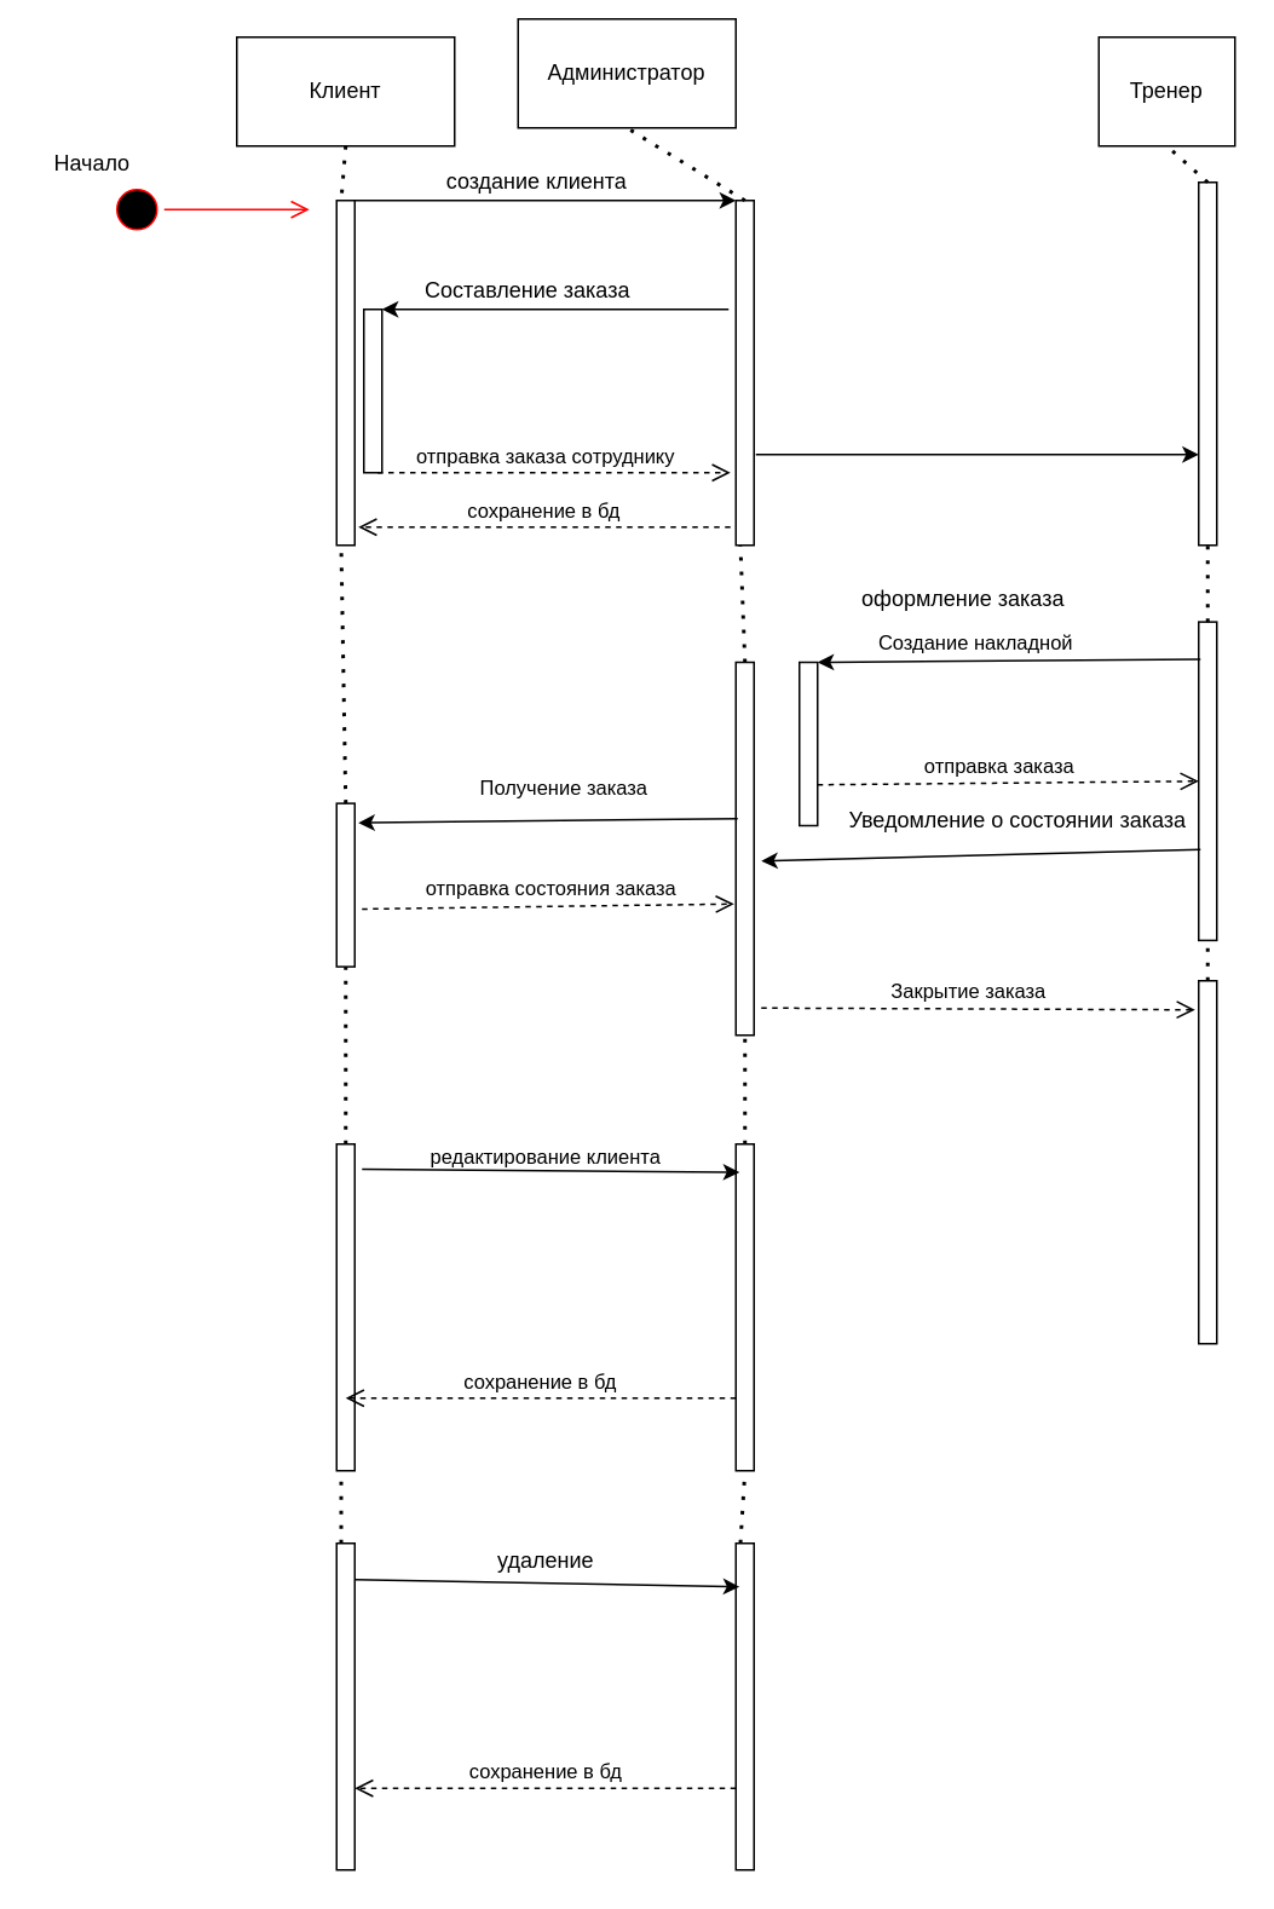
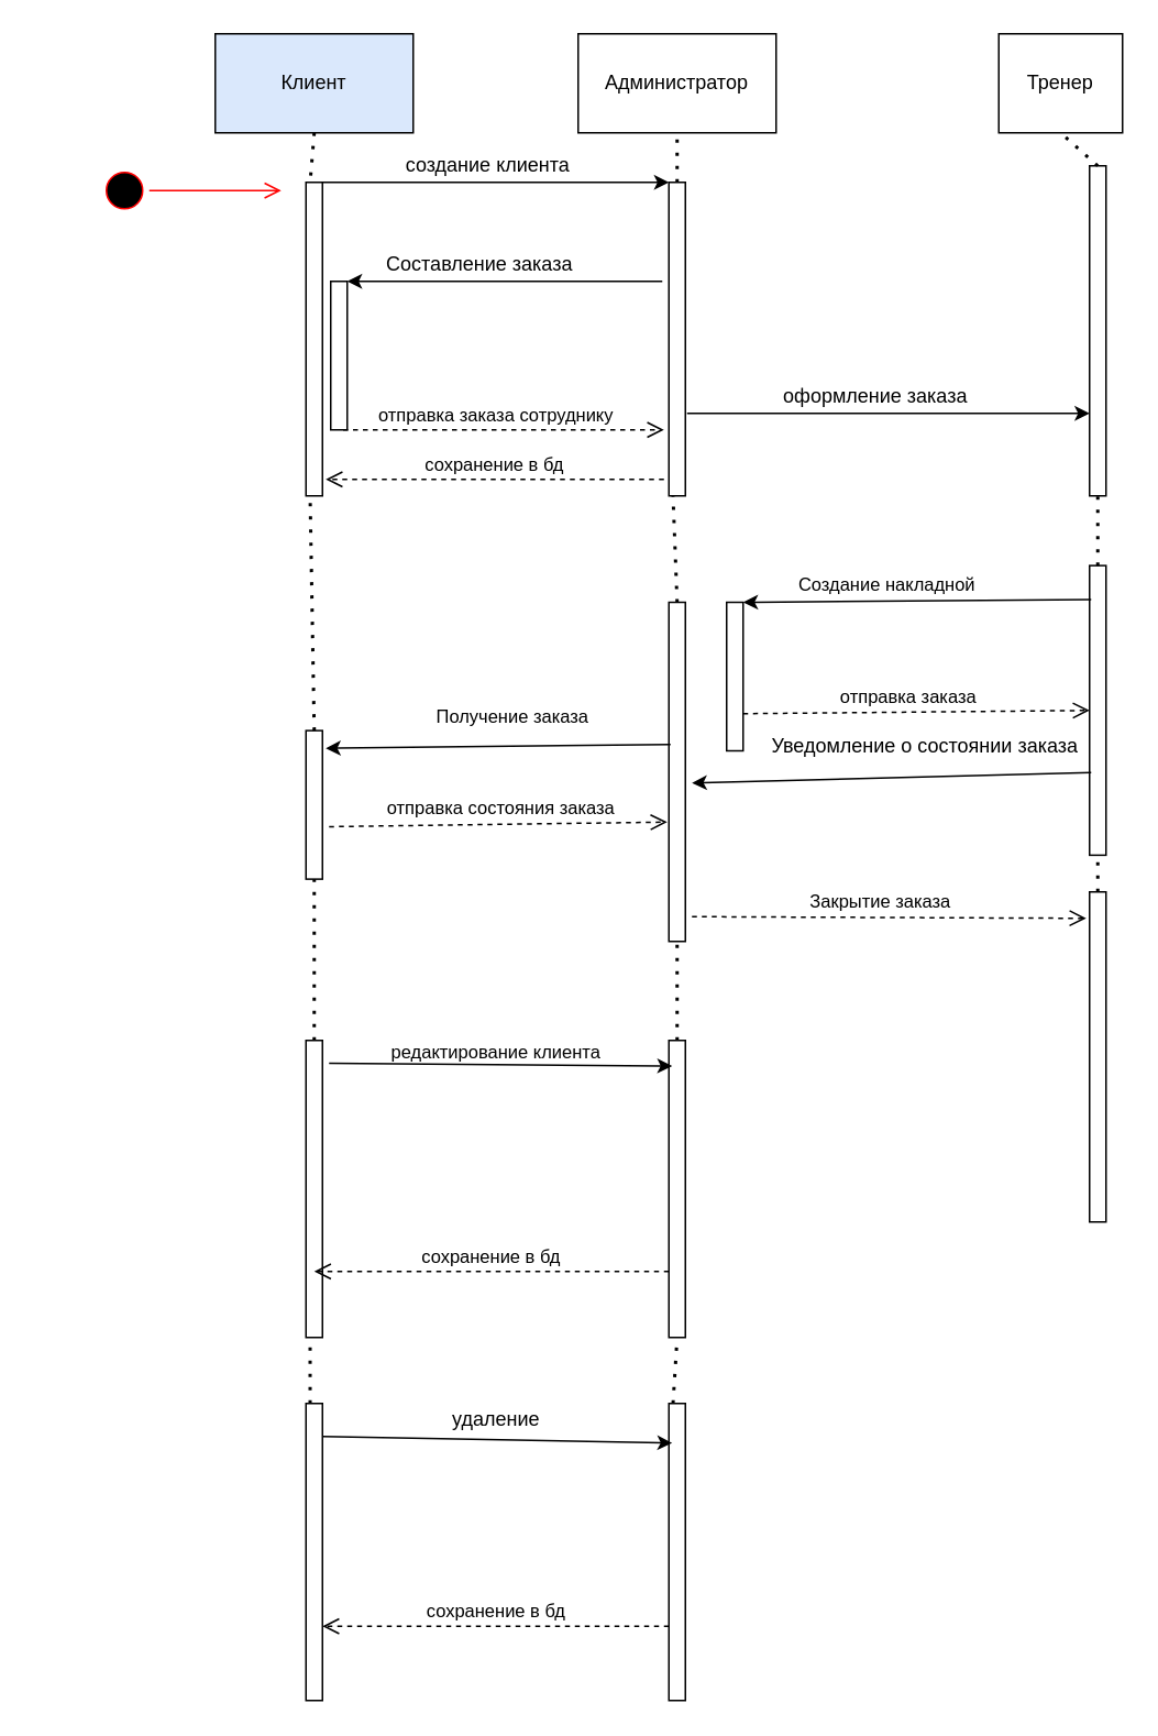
  <mxCell id="0" />
  <mxCell id="1" parent="0" />
- <mxCell id="2" value="Клиент" style="rounded=0;whiteSpace=wrap;html=1;" vertex="1" parent="1"><mxGeometry x="130" y="20" width="120" height="60" as="geometry" /></mxCell>
+ <mxCell id="2" value="Клиент" style="rounded=0;whiteSpace=wrap;html=1;fillColor=#dae8fc;" vertex="1" parent="1"><mxGeometry x="130" y="20" width="120" height="60" as="geometry" /></mxCell>
  <mxCell id="3" value="Тренер" style="rounded=0;whiteSpace=wrap;html=1;" vertex="1" parent="1"><mxGeometry x="605" y="20" width="75" height="60" as="geometry" /></mxCell>
- <mxCell id="4" value="Администратор" style="rounded=0;whiteSpace=wrap;html=1;" vertex="1" parent="1"><mxGeometry x="285" y="10" width="120" height="60" as="geometry" /></mxCell>
+ <mxCell id="4" value="Администратор" style="rounded=0;whiteSpace=wrap;html=1;" vertex="1" parent="1"><mxGeometry x="350" y="20" width="120" height="60" as="geometry" /></mxCell>
  <mxCell id="5" value="" style="rounded=0;whiteSpace=wrap;html=1;" vertex="1" parent="1"><mxGeometry x="405" y="110" width="10" height="190" as="geometry" /></mxCell>
  <mxCell id="6" value="" style="rounded=0;whiteSpace=wrap;html=1;" vertex="1" parent="1"><mxGeometry x="185" y="110" width="10" height="190" as="geometry" /></mxCell>
  <mxCell id="7" value="" style="rounded=0;whiteSpace=wrap;html=1;" vertex="1" parent="1"><mxGeometry x="660" y="100" width="10" height="200" as="geometry" /></mxCell>
  <mxCell id="8" value="" style="ellipse;html=1;shape=startState;fillColor=#000000;strokeColor=#ff0000;" vertex="1" parent="1"><mxGeometry x="60" y="100" width="30" height="30" as="geometry" /></mxCell>
  <mxCell id="9" value="" style="edgeStyle=orthogonalEdgeStyle;html=1;verticalAlign=bottom;endArrow=open;endSize=8;strokeColor=#ff0000;" edge="1" source="8" parent="1"><mxGeometry relative="1" as="geometry"><mxPoint x="170" y="115" as="targetPoint" /></mxGeometry></mxCell>
- <mxCell id="10" value="Начало" style="text;html=1;align=center;verticalAlign=middle;resizable=0;points=[];autosize=1;strokeColor=none;" vertex="1" parent="1"><mxGeometry y="80" width="60" height="20" as="geometry" x="20" /></mxCell>
  <mxCell id="11" value="" style="endArrow=classic;html=1;exitX=1;exitY=0;exitDx=0;exitDy=0;entryX=0;entryY=0;entryDx=0;entryDy=0;" edge="1" parent="1" source="6" target="5"><mxGeometry width="50" height="50" relative="1" as="geometry"><mxPoint x="470" y="160" as="sourcePoint" /><mxPoint x="520" y="110" as="targetPoint" /></mxGeometry></mxCell>
  <mxCell id="12" value="создание клиента" style="text;html=1;align=center;verticalAlign=middle;resizable=0;points=[];autosize=1;strokeColor=none;" vertex="1" parent="1"><mxGeometry x="240" y="90" width="110" height="20" as="geometry" /></mxCell>
  <mxCell id="13" value="" style="rounded=0;whiteSpace=wrap;html=1;" vertex="1" parent="1"><mxGeometry x="200" y="170" width="10" height="90" as="geometry" /></mxCell>
  <mxCell id="14" value="" style="endArrow=classic;html=1;entryX=1;entryY=0;entryDx=0;entryDy=0;" edge="1" parent="1" target="13"><mxGeometry width="50" height="50" relative="1" as="geometry"><mxPoint x="401" y="170" as="sourcePoint" /><mxPoint x="520" y="110" as="targetPoint" /></mxGeometry></mxCell>
  <mxCell id="15" value="отправка заказа сотруднику" style="html=1;verticalAlign=bottom;endArrow=open;dashed=1;endSize=8;exitX=0.75;exitY=1;exitDx=0;exitDy=0;" edge="1" parent="1" source="13"><mxGeometry x="-0.049" relative="1" as="geometry"><mxPoint x="530" y="140" as="sourcePoint" /><mxPoint x="402" y="260" as="targetPoint" /><mxPoint as="offset" /></mxGeometry></mxCell>
  <mxCell id="16" value="Составление заказа" style="text;html=1;align=center;verticalAlign=middle;resizable=0;points=[];autosize=1;strokeColor=none;" vertex="1" parent="1"><mxGeometry x="225" y="150" width="130" height="20" as="geometry" /></mxCell>
  <mxCell id="17" value="сохранение в бд" style="html=1;verticalAlign=bottom;endArrow=open;dashed=1;endSize=8;" edge="1" parent="1"><mxGeometry relative="1" as="geometry"><mxPoint x="402" y="290" as="sourcePoint" /><mxPoint x="197" y="290" as="targetPoint" /></mxGeometry></mxCell>
  <mxCell id="18" value="" style="endArrow=classic;html=1;entryX=0;entryY=0.75;entryDx=0;entryDy=0;" edge="1" parent="1" target="7"><mxGeometry width="50" height="50" relative="1" as="geometry"><mxPoint x="416" y="250" as="sourcePoint" /><mxPoint x="520" y="110" as="targetPoint" /></mxGeometry></mxCell>
- <mxCell id="19" value="оформление заказа" style="text;html=1;align=center;verticalAlign=middle;resizable=0;points=[];autosize=1;strokeColor=none;" vertex="1" parent="1"><mxGeometry x="465" y="320" width="130" height="20" as="geometry" /></mxCell>
+ <mxCell id="19" value="оформление заказа" style="text;html=1;align=center;verticalAlign=middle;resizable=0;points=[];autosize=1;strokeColor=none;" vertex="1" parent="1"><mxGeometry x="465" y="230" width="130" height="20" as="geometry" /></mxCell>
  <mxCell id="20" value="" style="rounded=0;whiteSpace=wrap;html=1;" vertex="1" parent="1"><mxGeometry x="185" y="630" width="10" height="180" as="geometry" /></mxCell>
  <mxCell id="21" value="" style="rounded=0;whiteSpace=wrap;html=1;" vertex="1" parent="1"><mxGeometry x="405" y="364.5" width="10" height="205.5" as="geometry" /></mxCell>
  <mxCell id="22" value="" style="rounded=0;whiteSpace=wrap;html=1;" vertex="1" parent="1"><mxGeometry x="405" y="630" width="10" height="180" as="geometry" /></mxCell>
  <mxCell id="23" value="" style="endArrow=classic;html=1;exitX=0.1;exitY=0.419;exitDx=0;exitDy=0;exitPerimeter=0;entryX=1.2;entryY=0.119;entryDx=0;entryDy=0;entryPerimeter=0;" edge="1" parent="1" source="21" target="25"><mxGeometry width="50" height="50" relative="1" as="geometry"><mxPoint x="470" y="460" as="sourcePoint" /><mxPoint x="220" y="470" as="targetPoint" /></mxGeometry></mxCell>
  <mxCell id="24" value="Получение заказа" style="edgeLabel;html=1;align=center;verticalAlign=middle;resizable=0;points=[];" vertex="1" connectable="0" parent="23"><mxGeometry x="-0.182" relative="1" as="geometry"><mxPoint x="-12" y="-18" as="offset" /></mxGeometry></mxCell>
  <mxCell id="25" value="" style="rounded=0;whiteSpace=wrap;html=1;" vertex="1" parent="1"><mxGeometry x="185" y="442.25" width="10" height="90" as="geometry" /></mxCell>
  <mxCell id="26" value="отправка состояния заказа" style="html=1;verticalAlign=bottom;endArrow=open;dashed=1;endSize=8;entryX=-0.1;entryY=0.648;entryDx=0;entryDy=0;entryPerimeter=0;exitX=1.4;exitY=0.647;exitDx=0;exitDy=0;exitPerimeter=0;" edge="1" parent="1" source="25" target="21"><mxGeometry x="0.011" y="1" relative="1" as="geometry"><mxPoint x="214" y="510" as="sourcePoint" /><mxPoint x="450" y="440" as="targetPoint" /><mxPoint as="offset" /></mxGeometry></mxCell>
  <mxCell id="27" value="" style="endArrow=classic;html=1;exitX=1.4;exitY=0.077;exitDx=0;exitDy=0;exitPerimeter=0;entryX=0.2;entryY=0.086;entryDx=0;entryDy=0;entryPerimeter=0;" edge="1" parent="1" source="20" target="22"><mxGeometry width="50" height="50" relative="1" as="geometry"><mxPoint x="470" y="560" as="sourcePoint" /><mxPoint x="520" y="510" as="targetPoint" /></mxGeometry></mxCell>
  <mxCell id="28" value="редактирование клиента" style="edgeLabel;html=1;align=center;verticalAlign=middle;resizable=0;points=[];" vertex="1" connectable="0" parent="27"><mxGeometry x="0.279" relative="1" as="geometry"><mxPoint x="-32" y="-8" as="offset" /></mxGeometry></mxCell>
  <mxCell id="29" value="сохранение в бд" style="html=1;verticalAlign=bottom;endArrow=open;dashed=1;endSize=8;exitX=-0.3;exitY=0.809;exitDx=0;exitDy=0;exitPerimeter=0;" edge="1" parent="1"><mxGeometry relative="1" as="geometry"><mxPoint x="405" y="770" as="sourcePoint" /><mxPoint x="190" y="770" as="targetPoint" /></mxGeometry></mxCell>
  <mxCell id="30" value="" style="rounded=0;whiteSpace=wrap;html=1;" vertex="1" parent="1"><mxGeometry x="185" y="850" width="10" height="180" as="geometry" /></mxCell>
  <mxCell id="31" value="" style="rounded=0;whiteSpace=wrap;html=1;" vertex="1" parent="1"><mxGeometry x="405" y="850" width="10" height="180" as="geometry" /></mxCell>
  <mxCell id="32" value="" style="endArrow=classic;html=1;exitX=1;exitY=0.111;exitDx=0;exitDy=0;exitPerimeter=0;entryX=0.2;entryY=0.133;entryDx=0;entryDy=0;entryPerimeter=0;" edge="1" parent="1" source="30" target="31"><mxGeometry width="50" height="50" relative="1" as="geometry"><mxPoint x="470" y="860" as="sourcePoint" /><mxPoint x="520" y="810" as="targetPoint" /></mxGeometry></mxCell>
  <mxCell id="33" value="удаление" style="text;html=1;align=center;verticalAlign=middle;resizable=0;points=[];autosize=1;strokeColor=none;" vertex="1" parent="1"><mxGeometry x="265" y="850" width="70" height="20" as="geometry" /></mxCell>
  <mxCell id="34" value="сохранение в бд" style="html=1;verticalAlign=bottom;endArrow=open;dashed=1;endSize=8;entryX=1;entryY=0.75;entryDx=0;entryDy=0;exitX=0;exitY=0.75;exitDx=0;exitDy=0;" edge="1" parent="1" source="31" target="30"><mxGeometry relative="1" as="geometry"><mxPoint x="410" y="990" as="sourcePoint" /><mxPoint x="200" y="990" as="targetPoint" /></mxGeometry></mxCell>
  <mxCell id="35" value="" style="rounded=0;whiteSpace=wrap;html=1;" vertex="1" parent="1"><mxGeometry x="660" y="342.25" width="10" height="175.5" as="geometry" /></mxCell>
  <mxCell id="36" value="" style="rounded=0;whiteSpace=wrap;html=1;" vertex="1" parent="1"><mxGeometry x="660" y="540" width="10" height="200" as="geometry" /></mxCell>
  <mxCell id="37" value="" style="rounded=0;whiteSpace=wrap;html=1;" vertex="1" parent="1"><mxGeometry x="440" y="364.5" width="10" height="90" as="geometry" /></mxCell>
  <mxCell id="38" value="" style="endArrow=classic;html=1;entryX=1;entryY=0;entryDx=0;entryDy=0;exitX=0.1;exitY=0.117;exitDx=0;exitDy=0;exitPerimeter=0;" edge="1" parent="1" source="35" target="37"><mxGeometry width="50" height="50" relative="1" as="geometry"><mxPoint x="470" y="360" as="sourcePoint" /><mxPoint x="520" y="310" as="targetPoint" /></mxGeometry></mxCell>
  <mxCell id="39" value="Создание накладной" style="edgeLabel;html=1;align=center;verticalAlign=middle;resizable=0;points=[];" vertex="1" connectable="0" parent="38"><mxGeometry x="0.379" y="-1" relative="1" as="geometry"><mxPoint x="21" y="-9" as="offset" /></mxGeometry></mxCell>
  <mxCell id="40" value="отправка заказа" style="html=1;verticalAlign=bottom;endArrow=open;dashed=1;endSize=8;exitX=1;exitY=0.75;exitDx=0;exitDy=0;entryX=0;entryY=0.5;entryDx=0;entryDy=0;" edge="1" parent="1" source="37" target="35"><mxGeometry x="-0.049" relative="1" as="geometry"><mxPoint x="720" y="451.75" as="sourcePoint" /><mxPoint x="914.5" y="451.75" as="targetPoint" /><mxPoint as="offset" /></mxGeometry></mxCell>
  <mxCell id="41" value="" style="endArrow=classic;html=1;exitX=0.1;exitY=0.715;exitDx=0;exitDy=0;exitPerimeter=0;entryX=1.4;entryY=0.533;entryDx=0;entryDy=0;entryPerimeter=0;" edge="1" parent="1" source="35" target="21"><mxGeometry width="50" height="50" relative="1" as="geometry"><mxPoint x="470" y="660" as="sourcePoint" /><mxPoint x="520" y="610" as="targetPoint" /></mxGeometry></mxCell>
  <mxCell id="42" value="Уведомление о состоянии заказа" style="text;html=1;align=center;verticalAlign=middle;resizable=0;points=[];autosize=1;strokeColor=none;" vertex="1" parent="1"><mxGeometry x="460" y="442.25" width="200" height="20" as="geometry" /></mxCell>
  <mxCell id="43" value="Закрытие заказа" style="html=1;verticalAlign=bottom;endArrow=open;dashed=1;endSize=8;exitX=1.4;exitY=0.927;exitDx=0;exitDy=0;entryX=-0.2;entryY=0.08;entryDx=0;entryDy=0;exitPerimeter=0;entryPerimeter=0;" edge="1" parent="1" source="21" target="36"><mxGeometry x="-0.049" relative="1" as="geometry"><mxPoint x="415" y="572" as="sourcePoint" /><mxPoint x="625" y="570" as="targetPoint" /><mxPoint as="offset" /></mxGeometry></mxCell>
  <mxCell id="44" value="" style="endArrow=none;dashed=1;html=1;dashPattern=1 3;strokeWidth=2;exitX=0.5;exitY=0;exitDx=0;exitDy=0;entryX=0.5;entryY=1;entryDx=0;entryDy=0;" edge="1" parent="1" source="7" target="3"><mxGeometry width="50" height="50" relative="1" as="geometry"><mxPoint x="470" y="360" as="sourcePoint" /><mxPoint x="630" y="110" as="targetPoint" /></mxGeometry></mxCell>
  <mxCell id="45" value="" style="endArrow=none;dashed=1;html=1;dashPattern=1 3;strokeWidth=2;exitX=0.5;exitY=0;exitDx=0;exitDy=0;entryX=0.5;entryY=1;entryDx=0;entryDy=0;" edge="1" parent="1" source="35" target="7"><mxGeometry width="50" height="50" relative="1" as="geometry"><mxPoint x="470" y="360" as="sourcePoint" /><mxPoint x="720" y="342" as="targetPoint" /></mxGeometry></mxCell>
  <mxCell id="46" value="" style="endArrow=none;dashed=1;html=1;dashPattern=1 3;strokeWidth=2;exitX=0.5;exitY=0;exitDx=0;exitDy=0;" edge="1" parent="1" source="36"><mxGeometry width="50" height="50" relative="1" as="geometry"><mxPoint x="690" y="552.25" as="sourcePoint" /><mxPoint x="665" y="520" as="targetPoint" /></mxGeometry></mxCell>
  <mxCell id="47" value="" style="endArrow=none;dashed=1;html=1;dashPattern=1 3;strokeWidth=2;entryX=0.5;entryY=1;entryDx=0;entryDy=0;exitX=0.5;exitY=0;exitDx=0;exitDy=0;" edge="1" parent="1" source="5" target="4"><mxGeometry width="50" height="50" relative="1" as="geometry"><mxPoint x="470" y="260" as="sourcePoint" /><mxPoint x="520" y="210" as="targetPoint" /></mxGeometry></mxCell>
  <mxCell id="48" value="" style="endArrow=none;dashed=1;html=1;dashPattern=1 3;strokeWidth=2;exitX=0.5;exitY=0;exitDx=0;exitDy=0;entryX=0.25;entryY=1;entryDx=0;entryDy=0;" edge="1" parent="1" source="21" target="5"><mxGeometry width="50" height="50" relative="1" as="geometry"><mxPoint x="470" y="260" as="sourcePoint" /><mxPoint x="520" y="210" as="targetPoint" /></mxGeometry></mxCell>
  <mxCell id="49" value="" style="endArrow=none;dashed=1;html=1;dashPattern=1 3;strokeWidth=2;exitX=0.5;exitY=0;exitDx=0;exitDy=0;entryX=0.5;entryY=1;entryDx=0;entryDy=0;" edge="1" parent="1" source="22" target="21"><mxGeometry width="50" height="50" relative="1" as="geometry"><mxPoint x="470" y="460" as="sourcePoint" /><mxPoint x="520" y="410" as="targetPoint" /></mxGeometry></mxCell>
  <mxCell id="50" value="" style="endArrow=none;dashed=1;html=1;dashPattern=1 3;strokeWidth=2;exitX=0.25;exitY=0;exitDx=0;exitDy=0;entryX=0.5;entryY=1;entryDx=0;entryDy=0;" edge="1" parent="1" source="31" target="22"><mxGeometry width="50" height="50" relative="1" as="geometry"><mxPoint x="470" y="860" as="sourcePoint" /><mxPoint x="520" y="810" as="targetPoint" /></mxGeometry></mxCell>
  <mxCell id="51" value="" style="endArrow=none;dashed=1;html=1;dashPattern=1 3;strokeWidth=2;exitX=0.25;exitY=0;exitDx=0;exitDy=0;entryX=0.25;entryY=1;entryDx=0;entryDy=0;" edge="1" parent="1" source="30" target="20"><mxGeometry width="50" height="50" relative="1" as="geometry"><mxPoint x="470" y="860" as="sourcePoint" /><mxPoint x="520" y="810" as="targetPoint" /></mxGeometry></mxCell>
  <mxCell id="52" value="" style="endArrow=none;dashed=1;html=1;dashPattern=1 3;strokeWidth=2;exitX=0.5;exitY=0;exitDx=0;exitDy=0;entryX=0.5;entryY=1;entryDx=0;entryDy=0;" edge="1" parent="1" source="20" target="25"><mxGeometry width="50" height="50" relative="1" as="geometry"><mxPoint x="470" y="560" as="sourcePoint" /><mxPoint x="270" y="560" as="targetPoint" /></mxGeometry></mxCell>
  <mxCell id="53" value="" style="endArrow=none;dashed=1;html=1;dashPattern=1 3;strokeWidth=2;exitX=0.5;exitY=0;exitDx=0;exitDy=0;entryX=0.25;entryY=1;entryDx=0;entryDy=0;" edge="1" parent="1" source="25" target="6"><mxGeometry width="50" height="50" relative="1" as="geometry"><mxPoint x="470" y="360" as="sourcePoint" /><mxPoint x="520" y="310" as="targetPoint" /></mxGeometry></mxCell>
  <mxCell id="54" value="" style="endArrow=none;dashed=1;html=1;dashPattern=1 3;strokeWidth=2;exitX=0.5;exitY=1;exitDx=0;exitDy=0;entryX=0.25;entryY=0;entryDx=0;entryDy=0;" edge="1" parent="1" source="2" target="6"><mxGeometry width="50" height="50" relative="1" as="geometry"><mxPoint x="470" y="260" as="sourcePoint" /><mxPoint x="520" y="210" as="targetPoint" /></mxGeometry></mxCell>
